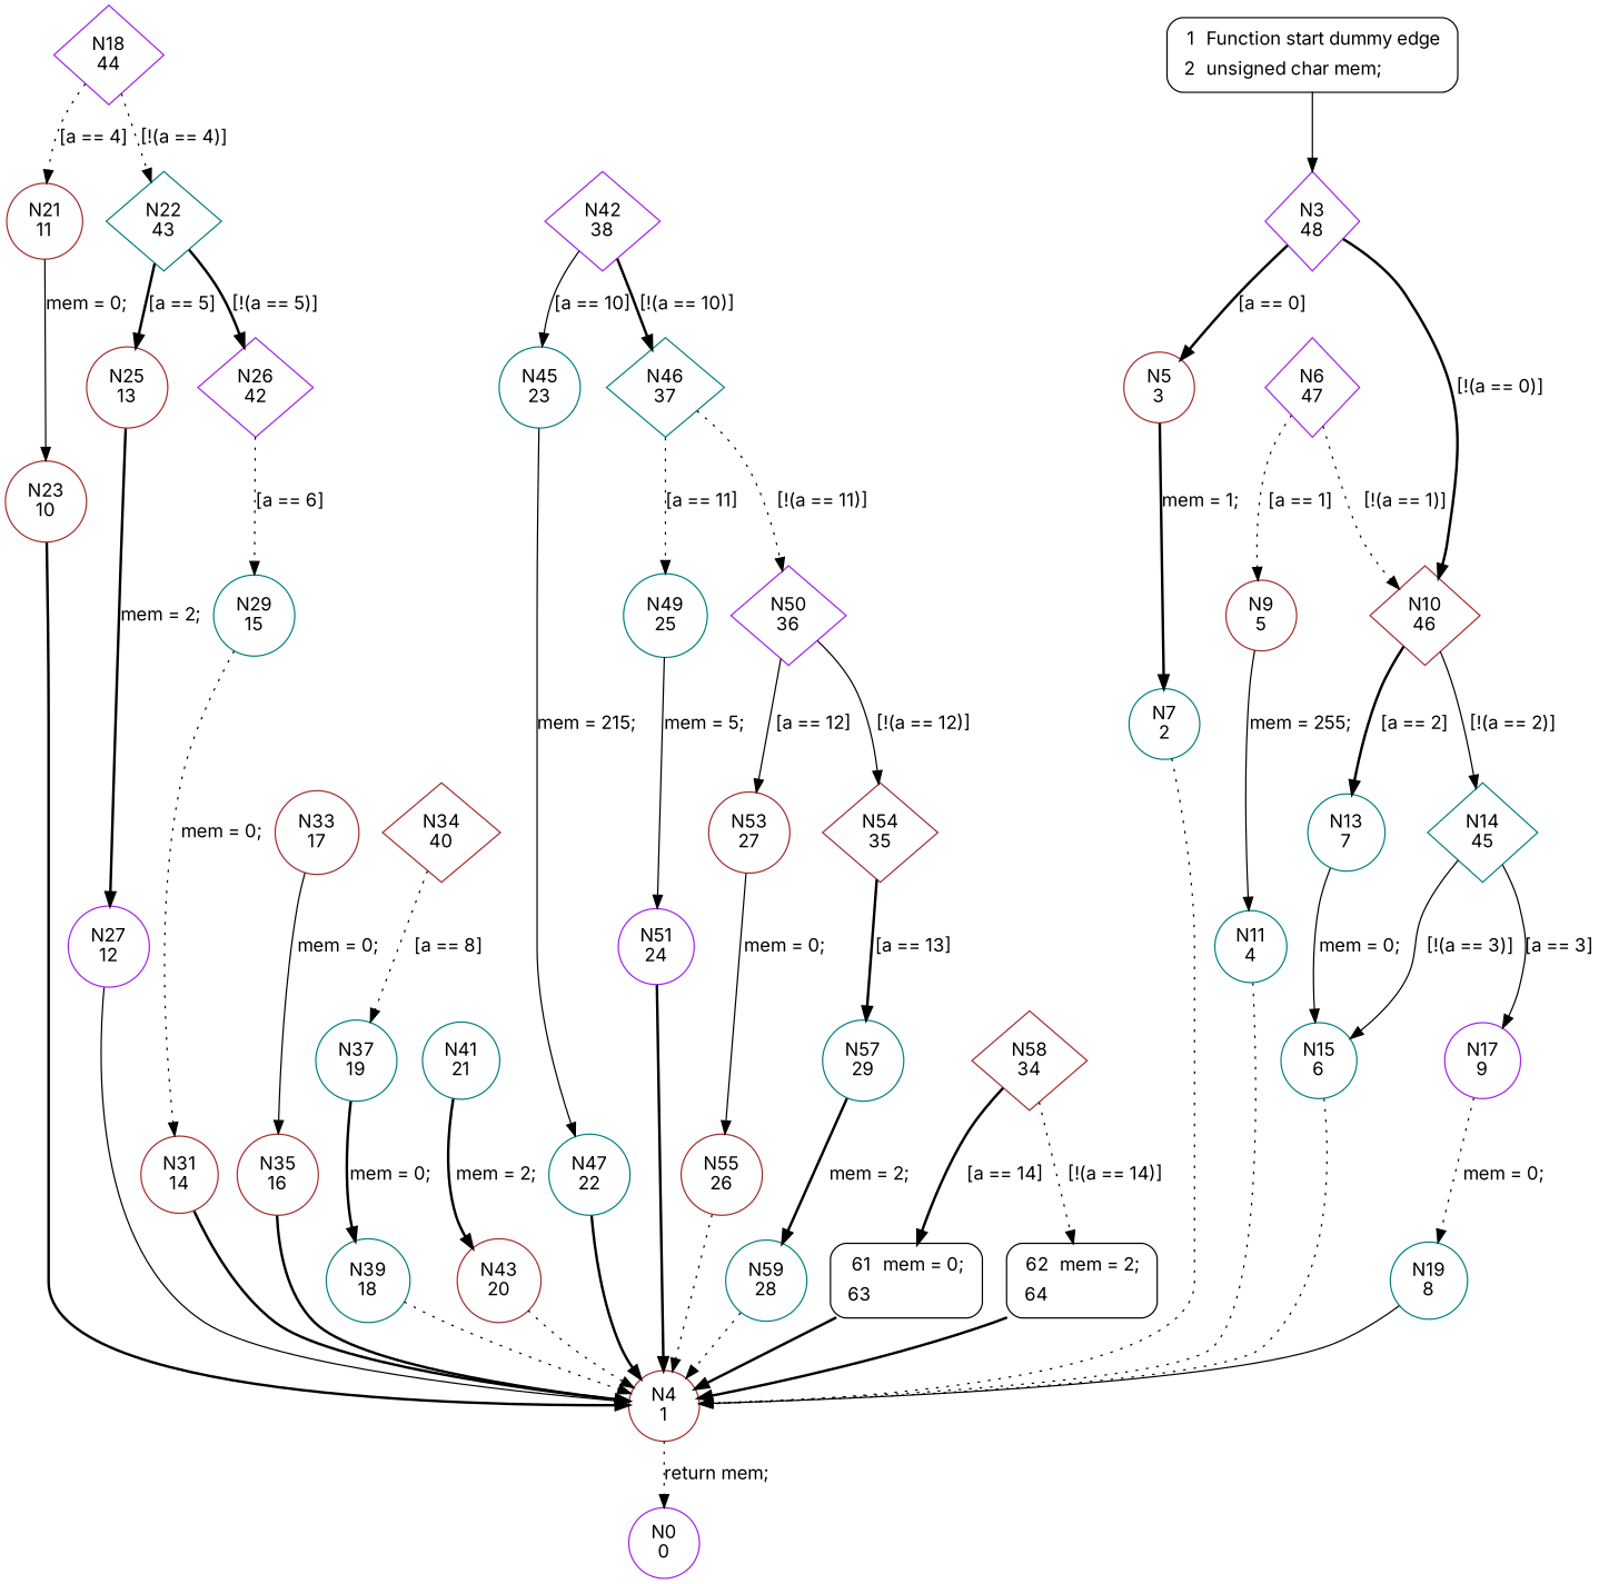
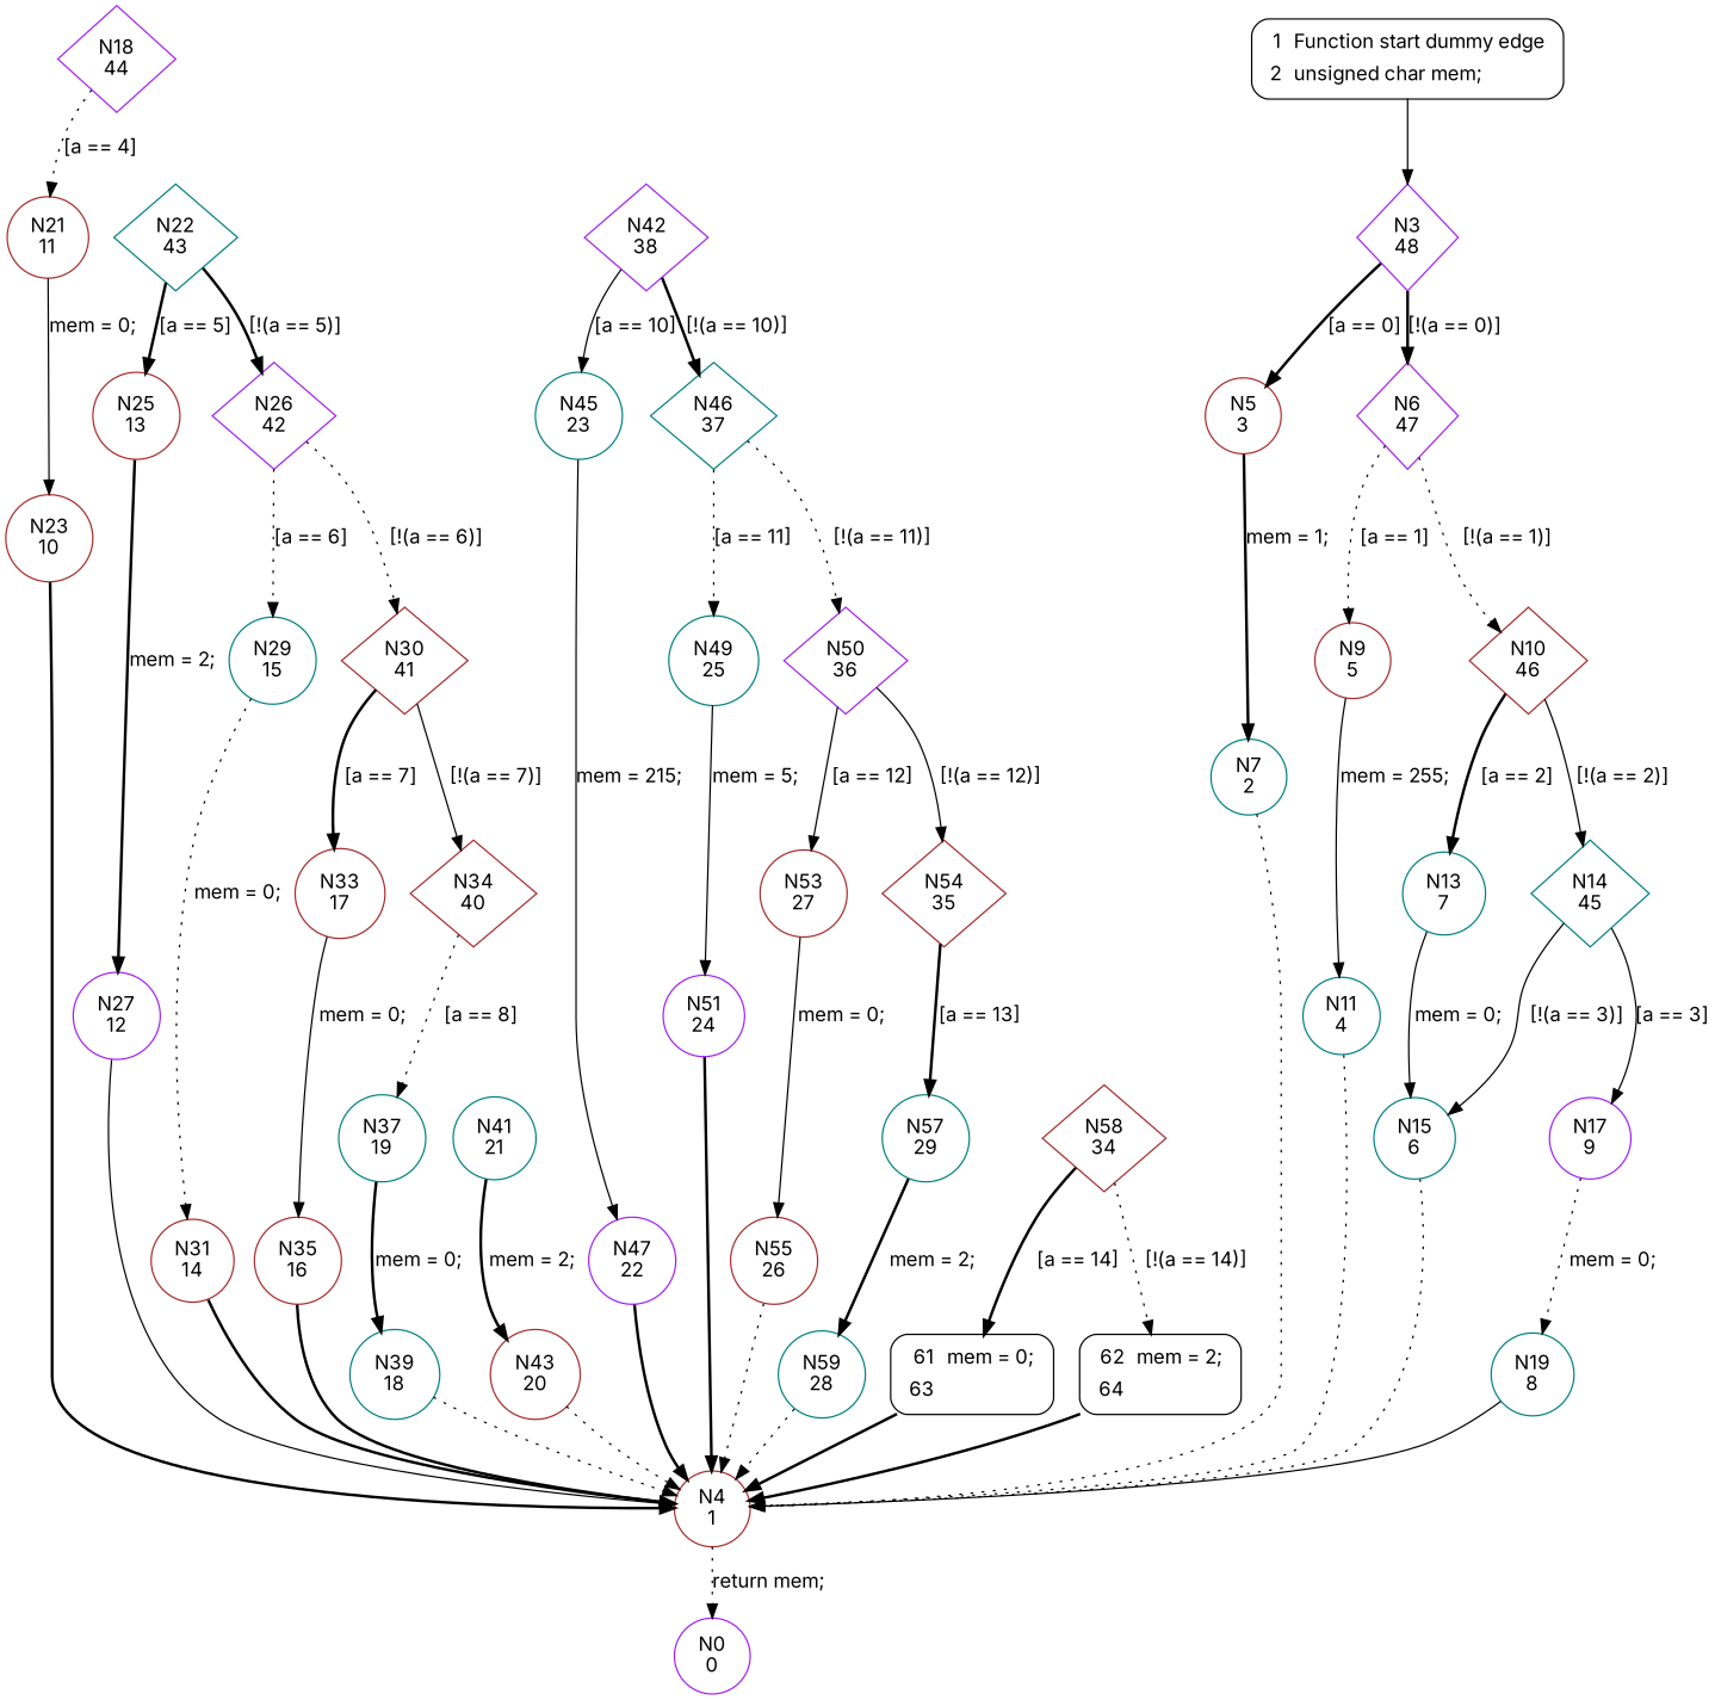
  digraph {
    fontname=Inter
    node [color=brown fontname=Inter shape=circle]
    edge [fontname=Inter style=bold]
    n1 [color=purple label="N3\n48" shape=diamond]
    n2 [label="N5\n3"]
    n3 [color=purple label="N6\n47" shape=diamond]
    n4 [color=teal label="N7\n2"]
    n5 [label="N9\n5"]
    n6 [label="N10\n46" shape=diamond]
    n7 [label="N4\n1"]
    n8 [color=teal label="N11\n4"]
    n9 [color=teal label="N13\n7"]
    n10 [color=teal label="N14\n45" shape=diamond]
    n11 [color=teal label="N15\n6"]
    n12 [color=purple label="N17\n9"]
    n13 [color=teal label="N19\n8"]
    n14 [color=purple label="N18\n44" shape=diamond]
    n15 [label="N21\n11"]
    n16 [color=teal label="N22\n43" shape=diamond]
    n17 [label="N23\n10"]
    n18 [label="N25\n13"]
    n19 [color=purple label="N26\n42" shape=diamond]
    n20 [color=purple label="N27\n12"]
    n21 [color=teal label="N29\n15"]
+   n22 [label="N30\n41" shape=diamond]
    n23 [label="N31\n14"]
    n24 [label="N33\n17"]
    n25 [label="N34\n40" shape=diamond]
    n26 [label="N35\n16"]
    n27 [color=teal label="N37\n19"]
    n28 [color=teal label="N39\n18"]
    n29 [color=teal label="N41\n21"]
    n30 [label="N43\n20"]
    n31 [color=purple label="N42\n38" shape=diamond]
    n32 [color=teal label="N45\n23"]
    n33 [color=teal label="N46\n37" shape=diamond]
-   n34 [color=teal label="N47\n22"]
+   n34 [color=purple label="N47\n22"]
    n35 [color=teal label="N49\n25"]
    n36 [color=purple label="N50\n36" shape=diamond]
    n37 [color=purple label="N51\n24"]
    n38 [label="N53\n27"]
    n39 [label="N54\n35" shape=diamond]
    n40 [label="N55\n26"]
    n41 [color=teal label="N57\n29"]
    n42 [color=teal label="N59\n28"]
    n43 [label="N58\n34" shape=diamond]
    n44 [fillcolor=white label=<<table border="0" cellborder="0" cellpadding="3" bgcolor="white"><tr><td align="right">61</td><td align="left">mem = 0;</td></tr><tr><td align="right">63</td><td align="left"></td></tr></table>> penwidth=1 shape=Mrecord style="filled,bold" color=""]
    n45 [fillcolor=white label=<<table border="0" cellborder="0" cellpadding="3" bgcolor="white"><tr><td align="right">62</td><td align="left">mem = 2;</td></tr><tr><td align="right">64</td><td align="left"></td></tr></table>> penwidth=1 shape=Mrecord style="filled,bold" color=""]
    n46 [color=purple label="N0\n0"]
    n47 [fillcolor=white label=<<table border="0" cellborder="0" cellpadding="3" bgcolor="white"><tr><td align="right">1</td><td align="left">Function start dummy edge</td></tr><tr><td align="right">2</td><td align="left">unsigned char mem;</td></tr></table>> penwidth=1 shape=Mrecord style="filled,bold" color=""]
    n1 -> n2 [label="[a == 0]"]
-   n1 -> n6 [label="[!(a == 0)]"]
+   n1 -> n3 [label="[!(a == 0)]"]
    n2 -> n4 [label="mem = 1;"]
    n3 -> n5 [label="[a == 1]" style=dotted]
    n3 -> n6 [label="[!(a == 1)]" style=dotted]
    n4 -> n7 [style=dotted]
    n5 -> n8 [label="mem = 255;" style=solid]
    n6 -> n9 [label="[a == 2]"]
    n6 -> n10 [label="[!(a == 2)]" style=solid]
    n7 -> n46 [label="return mem;" style=dotted]
    n8 -> n7 [style=dotted]
    n9 -> n11 [label="mem = 0;" style=solid]
    n10 -> n11 [label="[!(a == 3)]" style=solid]
    n10 -> n12 [label="[a == 3]" style=solid]
    n11 -> n7 [style=dotted]
    n12 -> n13 [label="mem = 0;" style=dotted]
    n13 -> n7 [style=solid]
    n14 -> n15 [label="[a == 4]" style=dotted]
-   n14 -> n16 [label="[!(a == 4)]" style=dotted]
    n15 -> n17 [label="mem = 0;" style=solid]
    n16 -> n18 [label="[a == 5]"]
    n16 -> n19 [label="[!(a == 5)]"]
    n17 -> n7
    n18 -> n20 [label="mem = 2;"]
    n19 -> n21 [label="[a == 6]" style=dotted]
+   n19 -> n22 [label="[!(a == 6)]" style=dotted]
    n20 -> n7 [style=solid]
    n21 -> n23 [label="mem = 0;" style=dotted]
+   n22 -> n24 [label="[a == 7]"]
+   n22 -> n25 [label="[!(a == 7)]" style=solid]
    n23 -> n7
    n24 -> n26 [label="mem = 0;" style=solid]
    n25 -> n27 [label="[a == 8]" style=dotted]
    n26 -> n7
    n27 -> n28 [label="mem = 0;"]
    n28 -> n7 [style=dotted]
    n29 -> n30 [label="mem = 2;"]
    n30 -> n7 [style=dotted]
    n31 -> n32 [label="[a == 10]" style=solid]
    n31 -> n33 [label="[!(a == 10)]"]
    n32 -> n34 [label="mem = 215;" style=solid]
    n33 -> n35 [label="[a == 11]" style=dotted]
    n33 -> n36 [label="[!(a == 11)]" style=dotted]
    n34 -> n7
    n35 -> n37 [label="mem = 5;" style=solid]
    n36 -> n38 [label="[a == 12]" style=solid]
    n36 -> n39 [label="[!(a == 12)]" style=solid]
    n37 -> n7
    n38 -> n40 [label="mem = 0;" style=solid]
    n39 -> n41 [label="[a == 13]"]
    n40 -> n7 [style=dotted]
    n41 -> n42 [label="mem = 2;"]
    n42 -> n7 [style=dotted]
    n43 -> n44 [label="[a == 14]"]
    n43 -> n45 [label="[!(a == 14)]" style=dotted]
    n44 -> n7
    n45 -> n7
    n47 -> n1 [style=solid]
  }
